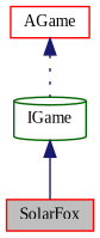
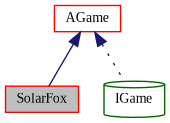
  digraph {
    fontname="Liberation Serif"
    node [color=red fillcolor=white fontname="Liberation Serif" fontsize=10 shape=box style=filled]
    edge [color=midnightblue dir=back fontname="Liberation Serif" fontsize=10 labelfontname=Helvetica labelfontsize=10]
    n1 [fillcolor=grey75 fontcolor=black height=0.2 label=SolarFox width=0.4]
    n2 [height=0.2 label=AGame width=0.4]
    n3 [color=darkgreen height=0.2 label=IGame shape=cylinder width=0.4]
-   n3 -> n1 [style=solid]
+   n2 -> n1 [style=solid]
    n2 -> n3 [style=dotted]
  }
